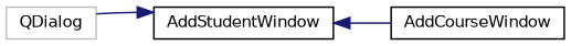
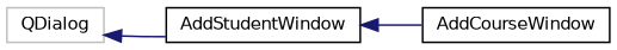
  digraph {
    fontname="DejaVu Sans"
    rankdir=LR
    node [color=black fillcolor=white fontname="DejaVu Sans" fontsize=10 shape=record style=filled]
    edge [color=midnightblue dir=back fontname="DejaVu Sans" fontsize=10 labelfontname=Helvetica labelfontsize=10 style=solid]
    n1 [color=grey75 height=0.2 label=QDialog width=0.4]
    n2 [height=0.2 label=AddStudentWindow width=0.4]
    n3 [height=0.2 label=AddCourseWindow width=0.4]
-   n2 -> n1
+   n1 -> n2
    n2 -> n3
  }
